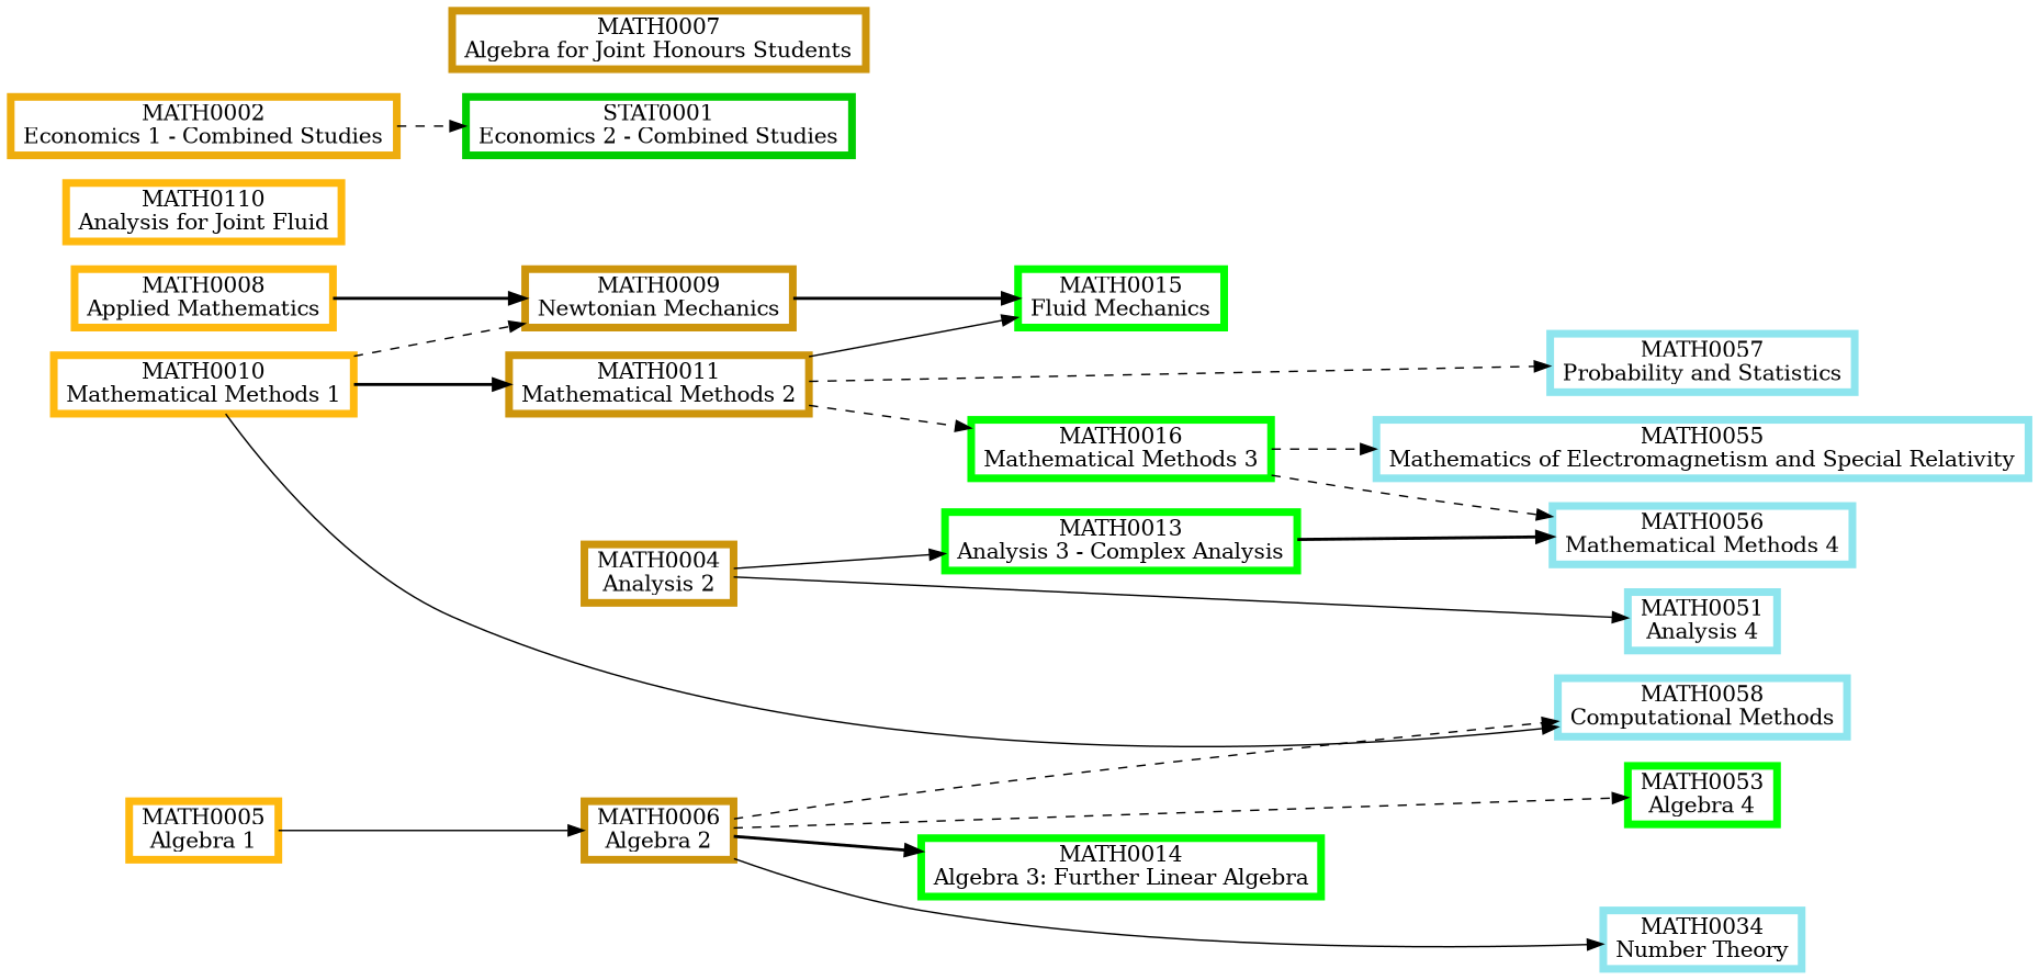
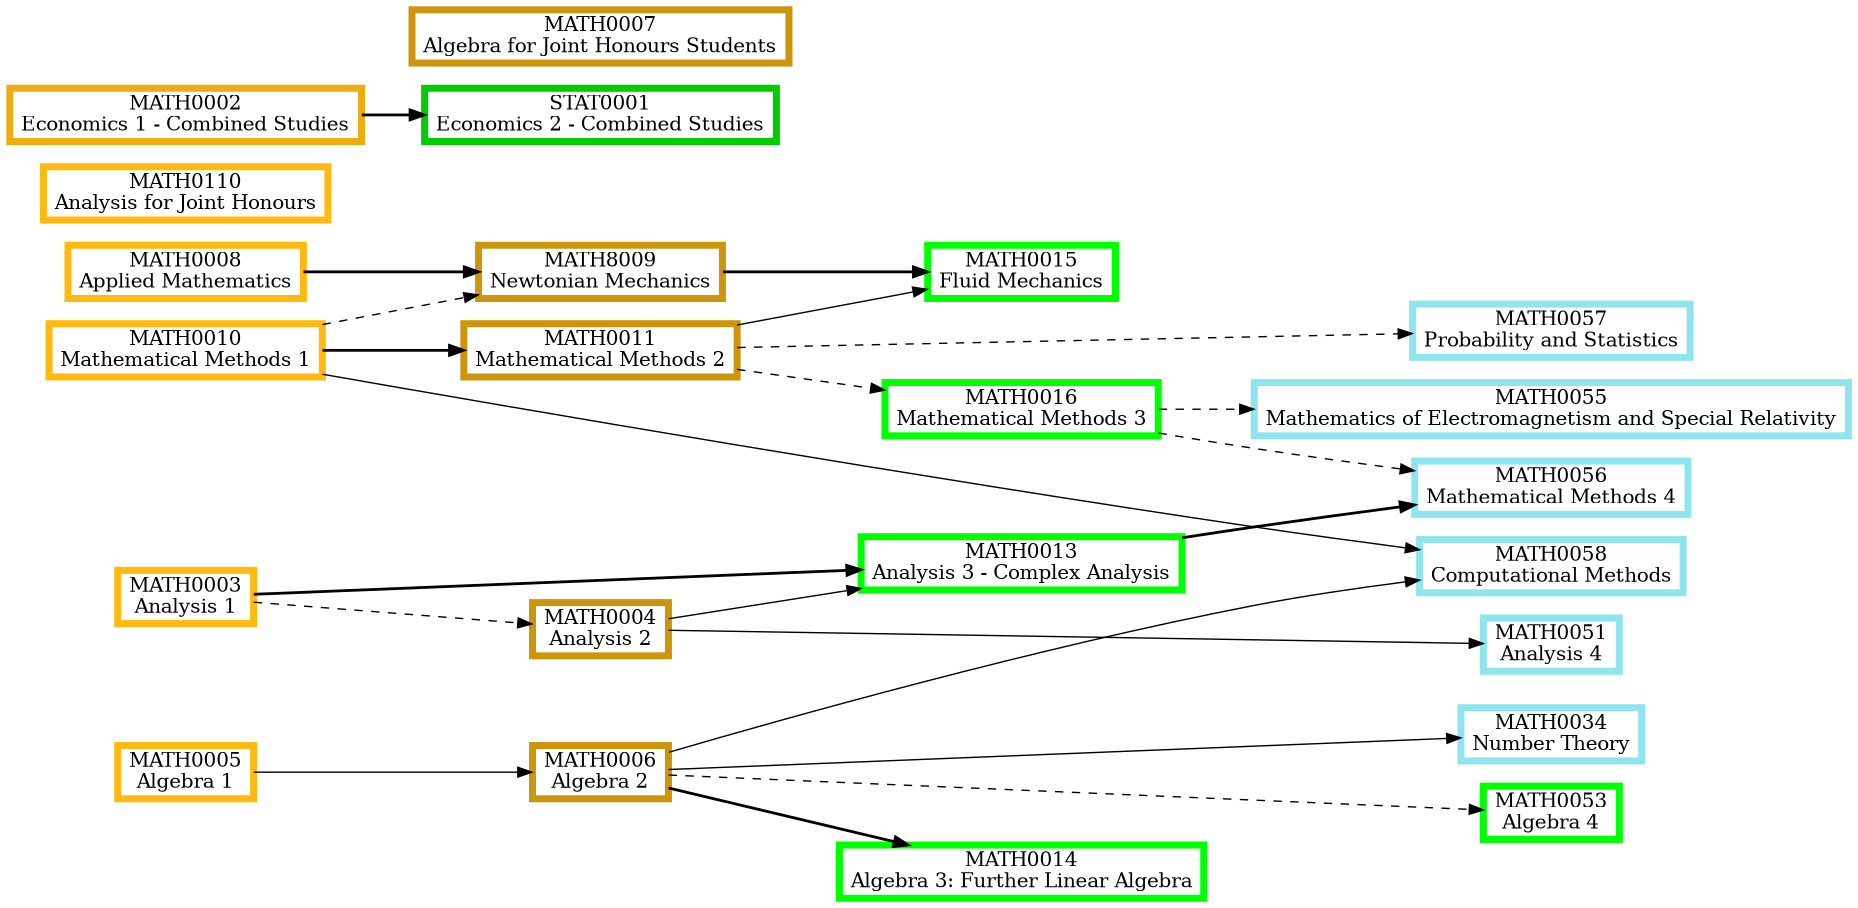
  digraph {
    rankdir=LR
    node [color=cadetblue2 fillcolor=white penwidth=5 shape=box style="filled,bold"]
    edge [style=dashed]
    n1 [color=darkgoldenrod1 label="MATH0010\nMathematical Methods 1"]
    n2 [color=darkgoldenrod1 label="MATH0008\nApplied Mathematics"]
+   n3 [color=darkgoldenrod1 label="MATH0003\nAnalysis 1"]
    n4 [color=darkgoldenrod1 label="MATH0005\nAlgebra 1"]
-   n5 [color=darkgoldenrod1 label="MATH0110\nAnalysis for Joint Fluid"]
+   n5 [color=darkgoldenrod1 label="MATH0110\nAnalysis for Joint Honours"]
    n6 [color=darkgoldenrod2 label="MATH0002\nEconomics 1 - Combined Studies"]
    n7 [color=darkgoldenrod3 label="MATH0011\nMathematical Methods 2"]
    n8 [color=darkgoldenrod3 label="MATH0004\nAnalysis 2"]
    n9 [color=darkgoldenrod3 label="MATH0006\nAlgebra 2"]
-   n10 [color=darkgoldenrod3 label="MATH0009\nNewtonian Mechanics"]
+   n10 [color=darkgoldenrod3 label="MATH8009\nNewtonian Mechanics"]
    n11 [color=darkgoldenrod3 label="MATH0007\nAlgebra for Joint Honours Students"]
    n12 [color=green1 label="MATH0015\nFluid Mechanics"]
    n13 [color=green1 label="MATH0013\nAnalysis 3 - Complex Analysis"]
    n14 [color=green1 label="MATH0016\nMathematical Methods 3"]
    n15 [color=green1 label="MATH0014\nAlgebra 3: Further Linear Algebra"]
    n16 [color=green3 label="STAT0001\nEconomics 2 - Combined Studies"]
    n17 [color=green1 label="MATH0053\nAlgebra 4"]
    n18 [label="MATH0056\nMathematical Methods 4"]
    n19 [label="MATH0057\nProbability and Statistics"]
    n20 [label="MATH0058\nComputational Methods"]
    n21 [label="MATH0055\nMathematics of Electromagnetism and Special Relativity"]
    n22 [label="MATH0034\nNumber Theory"]
    n23 [label="MATH0051\nAnalysis 4"]
    subgraph sub_1 {
      rank=same
      n1
      n2
+     n3
      n4
      n5
    }
    subgraph sub_2 {
      rank=same
      n6
    }
    subgraph sub_3 {
      rank=same
      n7
      n8
      n9
      n10
      n11
    }
    subgraph sub_4 {
      rank=same
      n12
      n13
      n14
      n15
    }
    subgraph sub_5 {
      rank=same
      n16
    }
    subgraph sub_6 {
      rank=same
      n17
      n18
      n19
      n20
      n21
      n22
      n23
    }
    n1 -> n7 [style=bold]
    n1 -> n10
    n1 -> n20 [style=solid]
    n2 -> n10 [style=bold]
+   n3 -> n8
+   n3 -> n13 [style=bold]
    n4 -> n9 [style=solid]
-   n6 -> n16
+   n6 -> n16 [style=bold]
    n7 -> n12 [style=solid]
    n7 -> n14
    n7 -> n19
    n8 -> n13 [style=solid]
    n8 -> n23 [style=solid]
    n9 -> n15 [style=bold]
    n9 -> n17
-   n9 -> n20
+   n9 -> n20 [style=solid]
    n9 -> n22 [style=solid]
    n10 -> n12 [style=bold]
    n13 -> n18 [style=bold]
    n14 -> n18
    n14 -> n21
  }
